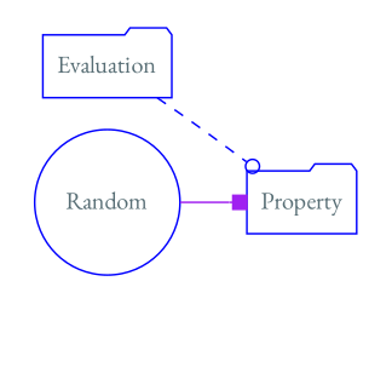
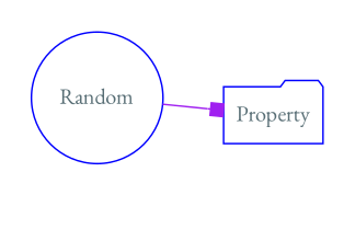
  digraph {
    fontname="EB Garamond"
    rankdir=LR
    node [color=blue fillcolor="#ffffff" fontcolor="#586E75" fontname="EB Garamond" shape=folder style="rounded,filled"]
    edge [color="#586E75" fontcolor="#000000" fontname="EB Garamond" fontsize=11 style=invis]
    n1 [label=Random shape=circle]
-   Evaluation
    n3 [label=Property]
    Reference [color="#586E75" shape=rectangle style=invis]
    subgraph cluster_1 {
      color=transparent
      n1
-     Evaluation
      n3
    }
    n1 -> n3 [arrowhead=box color=purple style=solid]
    n1 -> Reference
-   Evaluation -> n3 [arrowhead=odot color=blue style=dashed]
    Reference -> n3
  }
